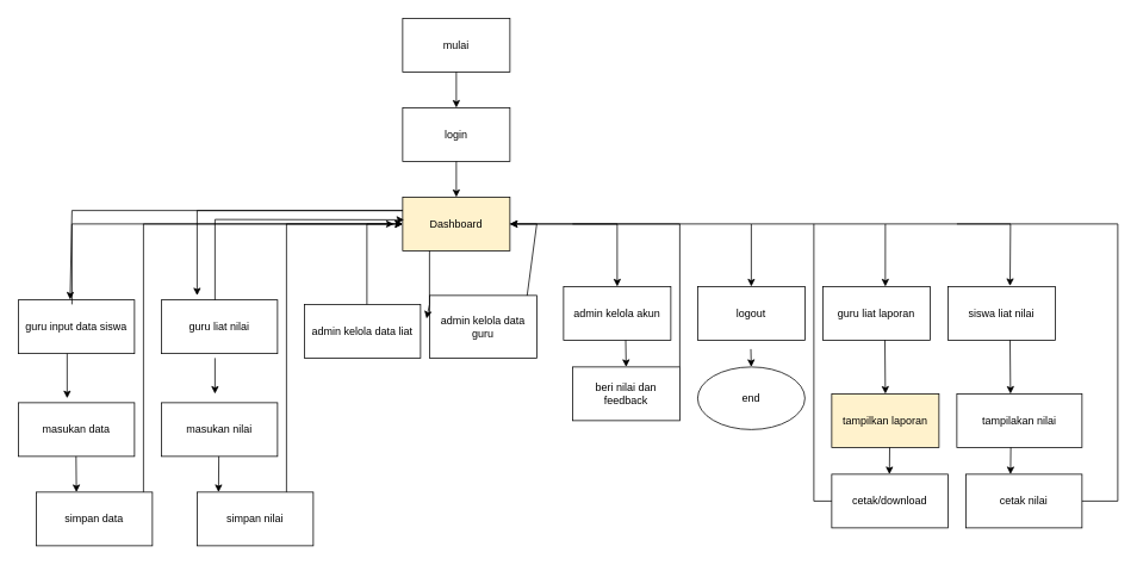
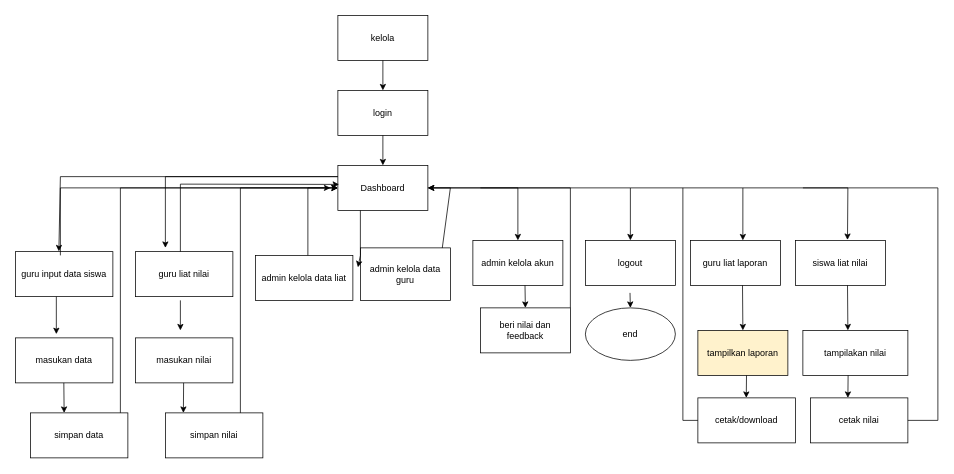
  <mxCell id="0" />
  <mxCell id="1" parent="0" />
- <mxCell id="2" value="mulai" style="rounded=0;whiteSpace=wrap;html=1;" parent="1" vertex="1"><mxGeometry x="450" y="20" width="120" height="60" as="geometry" /></mxCell>
+ <mxCell id="2" value="kelola" style="rounded=0;whiteSpace=wrap;html=1;" parent="1" vertex="1"><mxGeometry x="450" y="20" width="120" height="60" as="geometry" /></mxCell>
  <mxCell id="3" value="login" style="rounded=0;whiteSpace=wrap;html=1;" parent="1" vertex="1"><mxGeometry x="450" y="120" width="120" height="60" as="geometry" /></mxCell>
  <mxCell id="4" value="" style="endArrow=classic;html=1;rounded=0;entryX=0.5;entryY=0;entryDx=0;entryDy=0;" parent="1" target="3" edge="1"><mxGeometry width="50" height="50" relative="1" as="geometry"><mxPoint x="510" y="80" as="sourcePoint" /><mxPoint x="560" y="30" as="targetPoint" /></mxGeometry></mxCell>
- <mxCell id="5" value="Dashboard" style="rounded=0;whiteSpace=wrap;html=1;fillColor=#fff2cc;" parent="1" vertex="1"><mxGeometry x="450" y="220" width="120" height="60" as="geometry" /></mxCell>
+ <mxCell id="5" value="Dashboard" style="rounded=0;whiteSpace=wrap;html=1;" parent="1" vertex="1"><mxGeometry x="450" y="220" width="120" height="60" as="geometry" /></mxCell>
  <mxCell id="6" value="" style="endArrow=classic;html=1;rounded=0;entryX=0.5;entryY=0;entryDx=0;entryDy=0;" parent="1" target="5" edge="1"><mxGeometry width="50" height="50" relative="1" as="geometry"><mxPoint x="510" y="180" as="sourcePoint" /><mxPoint x="560" y="130" as="targetPoint" /></mxGeometry></mxCell>
  <mxCell id="7" value="" style="endArrow=classic;html=1;rounded=0;" parent="1" edge="1"><mxGeometry width="50" height="50" relative="1" as="geometry"><mxPoint x="570" y="250" as="sourcePoint" /><mxPoint x="690" y="320" as="targetPoint" /><Array as="points"><mxPoint x="690" y="250" /></Array></mxGeometry></mxCell>
  <mxCell id="8" value="admin kelola akun" style="rounded=0;whiteSpace=wrap;html=1;" parent="1" vertex="1"><mxGeometry x="630" y="320" width="120" height="60" as="geometry" /></mxCell>
  <mxCell id="9" value="" style="endArrow=classic;html=1;rounded=0;" parent="1" edge="1"><mxGeometry width="50" height="50" relative="1" as="geometry"><mxPoint x="640" y="250" as="sourcePoint" /><mxPoint x="840" y="320" as="targetPoint" /><Array as="points"><mxPoint x="840" y="250" /></Array></mxGeometry></mxCell>
  <mxCell id="10" value="logout" style="rounded=0;whiteSpace=wrap;html=1;" parent="1" vertex="1"><mxGeometry x="780" y="320" width="120" height="60" as="geometry" /></mxCell>
  <mxCell id="11" value="admin kelola data guru" style="rounded=0;whiteSpace=wrap;html=1;" parent="1" vertex="1"><mxGeometry x="480" y="330" width="120" height="70" as="geometry" /></mxCell>
  <mxCell id="12" value="" style="endArrow=classic;html=1;rounded=0;entryX=-0.027;entryY=0.37;entryDx=0;entryDy=0;entryPerimeter=0;" parent="1" target="11" edge="1"><mxGeometry width="50" height="50" relative="1" as="geometry"><mxPoint x="480" y="280" as="sourcePoint" /><mxPoint x="480" y="350" as="targetPoint" /><Array as="points"><mxPoint x="480" y="340" /></Array></mxGeometry></mxCell>
  <mxCell id="13" value="" style="endArrow=classic;html=1;rounded=0;exitX=0.91;exitY=0.003;exitDx=0;exitDy=0;exitPerimeter=0;" parent="1" source="11" edge="1"><mxGeometry width="50" height="50" relative="1" as="geometry"><mxPoint x="600" y="320" as="sourcePoint" /><mxPoint x="570" y="250" as="targetPoint" /><Array as="points"><mxPoint x="600" y="250" /></Array></mxGeometry></mxCell>
  <mxCell id="14" value="" style="endArrow=classic;html=1;rounded=0;" parent="1" edge="1"><mxGeometry width="50" height="50" relative="1" as="geometry"><mxPoint x="839.5" y="390" as="sourcePoint" /><mxPoint x="840" y="410" as="targetPoint" /></mxGeometry></mxCell>
  <mxCell id="15" value="beri nilai dan feedback" style="rounded=0;whiteSpace=wrap;html=1;" parent="1" vertex="1"><mxGeometry x="640" y="410" width="120" height="60" as="geometry" /></mxCell>
  <mxCell id="16" value="" style="endArrow=classic;html=1;rounded=0;entryX=0.5;entryY=0;entryDx=0;entryDy=0;" parent="1" target="15" edge="1"><mxGeometry width="50" height="50" relative="1" as="geometry"><mxPoint x="699.5" y="380" as="sourcePoint" /><mxPoint x="700" y="400" as="targetPoint" /></mxGeometry></mxCell>
  <mxCell id="17" value="" style="endArrow=classic;html=1;rounded=0;" parent="1" edge="1"><mxGeometry width="50" height="50" relative="1" as="geometry"><mxPoint x="760" y="410" as="sourcePoint" /><mxPoint x="570" y="250" as="targetPoint" /><Array as="points"><mxPoint x="760" y="250" /></Array></mxGeometry></mxCell>
  <mxCell id="18" value="guru liat laporan" style="rounded=0;whiteSpace=wrap;html=1;" parent="1" vertex="1"><mxGeometry x="920" y="320" width="120" height="60" as="geometry" /></mxCell>
  <mxCell id="19" value="tampilkan laporan" style="rounded=0;whiteSpace=wrap;html=1;fillColor=#fff2cc;" parent="1" vertex="1"><mxGeometry x="930" y="440" width="120" height="60" as="geometry" /></mxCell>
  <mxCell id="20" value="siswa liat nilai" style="rounded=0;whiteSpace=wrap;html=1;" parent="1" vertex="1"><mxGeometry x="1060" y="320" width="120" height="60" as="geometry" /></mxCell>
  <mxCell id="21" value="tampilakan nilai" style="rounded=0;whiteSpace=wrap;html=1;" parent="1" vertex="1"><mxGeometry x="1070" y="440" width="140" height="60" as="geometry" /></mxCell>
  <mxCell id="22" value="end" style="ellipse;whiteSpace=wrap;html=1;" parent="1" vertex="1"><mxGeometry x="780" y="410" width="120" height="70" as="geometry" /></mxCell>
  <mxCell id="23" value="admin kelola data liat" style="rounded=0;whiteSpace=wrap;html=1;" parent="1" vertex="1"><mxGeometry x="340" y="340" width="130" height="60" as="geometry" /></mxCell>
  <mxCell id="24" value="" style="endArrow=classic;html=1;rounded=0;entryX=0;entryY=0.5;entryDx=0;entryDy=0;" parent="1" target="5" edge="1"><mxGeometry width="50" height="50" relative="1" as="geometry"><mxPoint x="410" y="340" as="sourcePoint" /><mxPoint x="440" y="240" as="targetPoint" /><Array as="points"><mxPoint x="410" y="250" /></Array></mxGeometry></mxCell>
  <mxCell id="25" value="guru liat nilai" style="rounded=0;whiteSpace=wrap;html=1;" parent="1" vertex="1"><mxGeometry x="180" y="335" width="130" height="60" as="geometry" /></mxCell>
  <mxCell id="26" value="guru input data siswa" style="rounded=0;whiteSpace=wrap;html=1;" parent="1" vertex="1"><mxGeometry x="20" y="335" width="130" height="60" as="geometry" /></mxCell>
  <mxCell id="27" value="masukan nilai" style="rounded=0;whiteSpace=wrap;html=1;" parent="1" vertex="1"><mxGeometry x="180" y="450" width="130" height="60" as="geometry" /></mxCell>
  <mxCell id="28" value="masukan data" style="rounded=0;whiteSpace=wrap;html=1;" parent="1" vertex="1"><mxGeometry x="20" y="450" width="130" height="60" as="geometry" /></mxCell>
  <mxCell id="29" value="cetak/download" style="rounded=0;whiteSpace=wrap;html=1;" parent="1" vertex="1"><mxGeometry x="930" y="530" width="130" height="60" as="geometry" /></mxCell>
  <mxCell id="30" value="cetak nilai" style="rounded=0;whiteSpace=wrap;html=1;" parent="1" vertex="1"><mxGeometry x="1080" y="530" width="130" height="60" as="geometry" /></mxCell>
  <mxCell id="31" value="simpan data" style="rounded=0;whiteSpace=wrap;html=1;" parent="1" vertex="1"><mxGeometry x="40" y="550" width="130" height="60" as="geometry" /></mxCell>
  <mxCell id="32" value="simpan nilai" style="rounded=0;whiteSpace=wrap;html=1;" parent="1" vertex="1"><mxGeometry x="220" y="550" width="130" height="60" as="geometry" /></mxCell>
  <mxCell id="33" value="" style="endArrow=classic;html=1;rounded=0;" parent="1" edge="1"><mxGeometry width="50" height="50" relative="1" as="geometry"><mxPoint x="240" y="400" as="sourcePoint" /><mxPoint x="240" y="440" as="targetPoint" /></mxGeometry></mxCell>
  <mxCell id="34" value="" style="endArrow=classic;html=1;rounded=0;" parent="1" edge="1"><mxGeometry width="50" height="50" relative="1" as="geometry"><mxPoint x="244.33" y="510" as="sourcePoint" /><mxPoint x="244" y="550" as="targetPoint" /></mxGeometry></mxCell>
  <mxCell id="35" style="edgeStyle=orthogonalEdgeStyle;rounded=0;orthogonalLoop=1;jettySize=auto;html=1;exitX=0.5;exitY=1;exitDx=0;exitDy=0;" parent="1" source="32" target="32" edge="1"><mxGeometry relative="1" as="geometry" /></mxCell>
  <mxCell id="36" value="" style="endArrow=classic;html=1;rounded=0;" parent="1" edge="1"><mxGeometry width="50" height="50" relative="1" as="geometry"><mxPoint x="74.62" y="395" as="sourcePoint" /><mxPoint x="74.62" y="445" as="targetPoint" /></mxGeometry></mxCell>
  <mxCell id="37" value="" style="endArrow=classic;html=1;rounded=0;" parent="1" edge="1"><mxGeometry width="50" height="50" relative="1" as="geometry"><mxPoint x="84.62" y="510" as="sourcePoint" /><mxPoint x="85" y="550" as="targetPoint" /></mxGeometry></mxCell>
  <mxCell id="38" value="" style="endArrow=classic;html=1;rounded=0;entryX=0.013;entryY=0.423;entryDx=0;entryDy=0;entryPerimeter=0;" parent="1" target="5" edge="1"><mxGeometry width="50" height="50" relative="1" as="geometry"><mxPoint x="240" y="335" as="sourcePoint" /><mxPoint x="280" y="245" as="targetPoint" /><Array as="points"><mxPoint x="240" y="245" /></Array></mxGeometry></mxCell>
  <mxCell id="39" value="" style="endArrow=classic;html=1;rounded=0;exitX=0;exitY=0.25;exitDx=0;exitDy=0;" parent="1" source="5" edge="1"><mxGeometry width="50" height="50" relative="1" as="geometry"><mxPoint x="220" y="250" as="sourcePoint" /><mxPoint x="220" y="330" as="targetPoint" /><Array as="points"><mxPoint x="220" y="235" /></Array></mxGeometry></mxCell>
  <mxCell id="40" value="" style="endArrow=classic;html=1;rounded=0;" parent="1" edge="1"><mxGeometry width="50" height="50" relative="1" as="geometry"><mxPoint x="80" y="340" as="sourcePoint" /><mxPoint x="450" y="250" as="targetPoint" /><Array as="points"><mxPoint x="80" y="250" /></Array></mxGeometry></mxCell>
  <mxCell id="41" value="" style="endArrow=classic;html=1;rounded=0;exitX=0;exitY=0.25;exitDx=0;exitDy=0;entryX=0.446;entryY=-0.006;entryDx=0;entryDy=0;entryPerimeter=0;" parent="1" target="26" edge="1"><mxGeometry width="50" height="50" relative="1" as="geometry"><mxPoint x="450" y="235" as="sourcePoint" /><mxPoint x="220" y="330" as="targetPoint" /><Array as="points"><mxPoint x="80" y="235" /></Array></mxGeometry></mxCell>
  <mxCell id="42" value="" style="endArrow=classic;html=1;rounded=0;" parent="1" edge="1"><mxGeometry width="50" height="50" relative="1" as="geometry"><mxPoint x="160" y="550" as="sourcePoint" /><mxPoint x="440" y="250" as="targetPoint" /><Array as="points"><mxPoint x="160" y="250" /></Array></mxGeometry></mxCell>
  <mxCell id="43" value="" style="endArrow=classic;html=1;rounded=0;" parent="1" edge="1"><mxGeometry width="50" height="50" relative="1" as="geometry"><mxPoint x="320" y="550" as="sourcePoint" /><mxPoint x="450" y="250" as="targetPoint" /><Array as="points"><mxPoint x="320" y="250" /></Array></mxGeometry></mxCell>
  <mxCell id="44" value="" style="endArrow=classic;html=1;rounded=0;entryX=0.583;entryY=0;entryDx=0;entryDy=0;entryPerimeter=0;" parent="1" target="18" edge="1"><mxGeometry width="50" height="50" relative="1" as="geometry"><mxPoint x="840" y="250" as="sourcePoint" /><mxPoint x="1010" y="250" as="targetPoint" /><Array as="points"><mxPoint x="990" y="250" /></Array></mxGeometry></mxCell>
  <mxCell id="45" value="" style="endArrow=classic;html=1;rounded=0;entryX=0.5;entryY=0;entryDx=0;entryDy=0;" parent="1" target="19" edge="1"><mxGeometry width="50" height="50" relative="1" as="geometry"><mxPoint x="989.52" y="380" as="sourcePoint" /><mxPoint x="989.52" y="420" as="targetPoint" /></mxGeometry></mxCell>
  <mxCell id="46" value="" style="endArrow=classic;html=1;rounded=0;entryX=0.5;entryY=0;entryDx=0;entryDy=0;" parent="1" edge="1"><mxGeometry width="50" height="50" relative="1" as="geometry"><mxPoint x="1129.52" y="380" as="sourcePoint" /><mxPoint x="1130" y="440" as="targetPoint" /></mxGeometry></mxCell>
  <mxCell id="47" value="" style="endArrow=classic;html=1;rounded=0;" parent="1" edge="1"><mxGeometry width="50" height="50" relative="1" as="geometry"><mxPoint x="994.85" y="500" as="sourcePoint" /><mxPoint x="994.52" y="530" as="targetPoint" /></mxGeometry></mxCell>
  <mxCell id="48" value="" style="endArrow=classic;html=1;rounded=0;" parent="1" edge="1"><mxGeometry width="50" height="50" relative="1" as="geometry"><mxPoint x="1130.33" y="500" as="sourcePoint" /><mxPoint x="1130" y="530" as="targetPoint" /></mxGeometry></mxCell>
  <mxCell id="49" value="" style="endArrow=none;html=1;rounded=0;" parent="1" edge="1"><mxGeometry width="50" height="50" relative="1" as="geometry"><mxPoint x="930" y="560" as="sourcePoint" /><mxPoint x="910" y="250" as="targetPoint" /><Array as="points"><mxPoint x="910" y="560" /></Array></mxGeometry></mxCell>
  <mxCell id="50" value="" style="endArrow=classic;html=1;rounded=0;entryX=0.579;entryY=-0.01;entryDx=0;entryDy=0;entryPerimeter=0;" parent="1" target="20" edge="1"><mxGeometry width="50" height="50" relative="1" as="geometry"><mxPoint x="990" y="250" as="sourcePoint" /><mxPoint x="1210" y="250" as="targetPoint" /><Array as="points"><mxPoint x="1130" y="250" /></Array></mxGeometry></mxCell>
  <mxCell id="51" value="" style="endArrow=none;html=1;rounded=0;" parent="1" edge="1"><mxGeometry width="50" height="50" relative="1" as="geometry"><mxPoint x="1210" y="560" as="sourcePoint" /><mxPoint x="1070" y="250" as="targetPoint" /><Array as="points"><mxPoint x="1250" y="560" /><mxPoint x="1250" y="250" /></Array></mxGeometry></mxCell>
